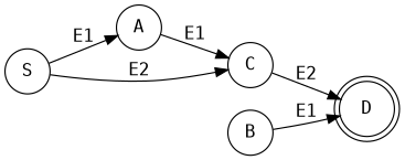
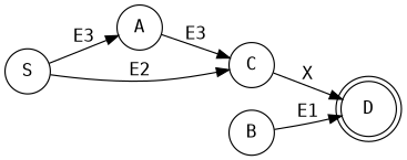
  digraph {
    fontname="DejaVu Sans Mono"
    rankdir=LR
    node [fontname="DejaVu Sans Mono" shape=circle]
    edge [fontname="DejaVu Sans Mono"]
    n1 [label=S]
    n2 [label=A]
    n3 [label=C]
    n4 [label=B]
    n5 [label=D shape=doublecircle]
-   n1 -> n2 [label=E1]
+   n1 -> n2 [label=E3]
    n1 -> n3 [label=E2]
-   n2 -> n3 [label=E1]
-   n3 -> n5 [label=E2]
+   n2 -> n3 [label=E3]
+   n3 -> n5 [label=X]
    n4 -> n5 [label=E1]
  }
